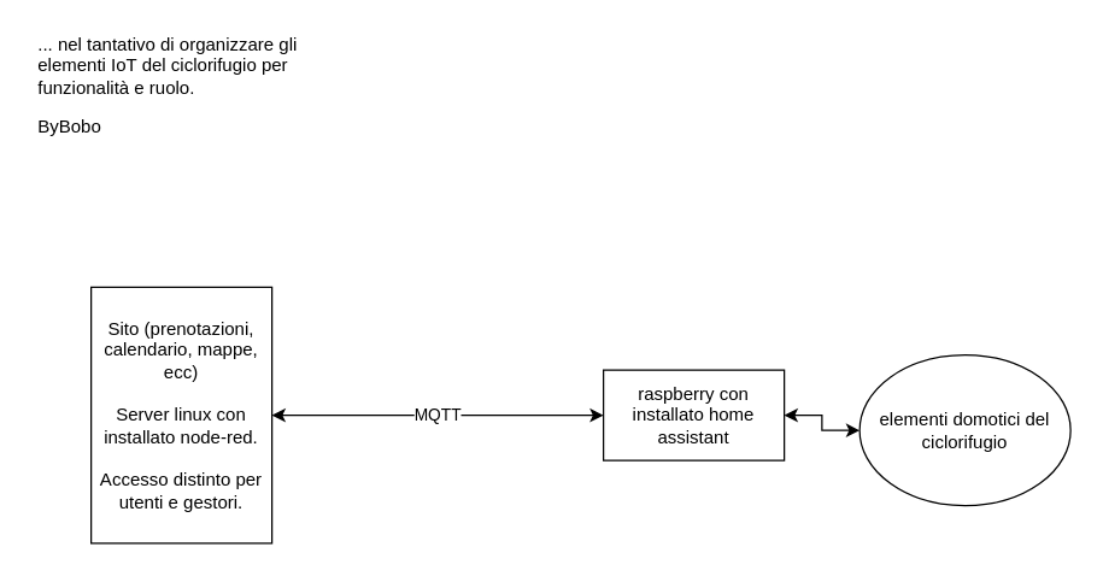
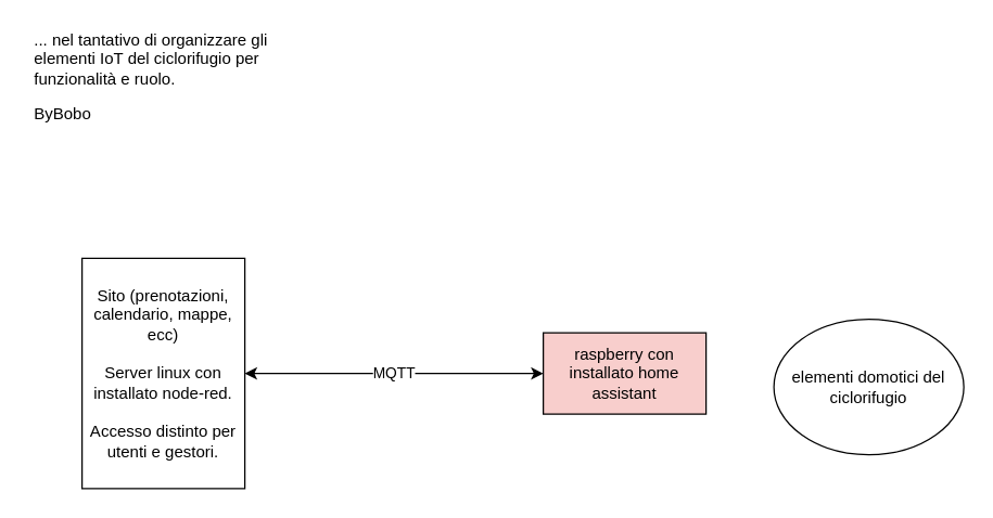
  <mxCell id="0" />
  <mxCell id="1" parent="0" />
  <mxCell id="2" value="&lt;p&gt;... nel tantativo di organizzare gli elementi IoT del ciclorifugio per funzionalità e ruolo.&lt;/p&gt;&lt;p&gt;ByBobo&lt;br&gt;&lt;/p&gt;" style="text;html=1;strokeColor=none;fillColor=none;spacing=5;spacingTop=-20;whiteSpace=wrap;overflow=hidden;rounded=0;" vertex="1" parent="1"><mxGeometry x="20" y="20" width="190" height="80" as="geometry" /></mxCell>
  <mxCell id="3" value="MQTT" style="edgeStyle=orthogonalEdgeStyle;rounded=0;orthogonalLoop=1;jettySize=auto;html=1;entryX=0;entryY=0.5;entryDx=0;entryDy=0;startArrow=classic;startFill=1;" edge="1" parent="1" source="4" target="6"><mxGeometry relative="1" as="geometry" /></mxCell>
  <mxCell id="4" value="&lt;div&gt;Sito (prenotazioni, calendario, mappe, ecc)&lt;/div&gt;&lt;div&gt;&lt;br&gt;&lt;/div&gt;&lt;div&gt;Server linux con installato node-red.&lt;/div&gt;&lt;div&gt;&lt;br&gt;&lt;/div&gt;&lt;div&gt;Accesso distinto per utenti e gestori.&lt;br&gt;&lt;/div&gt;" style="rounded=0;whiteSpace=wrap;html=1;" vertex="1" parent="1"><mxGeometry x="60" y="190" width="120" height="170" as="geometry" /></mxCell>
- <mxCell id="5" style="edgeStyle=orthogonalEdgeStyle;rounded=0;orthogonalLoop=1;jettySize=auto;html=1;entryX=0;entryY=0.5;entryDx=0;entryDy=0;startArrow=classic;startFill=1;" edge="1" parent="1" source="6" target="7"><mxGeometry relative="1" as="geometry" /></mxCell>
- <mxCell id="6" value="raspberry con installato home assistant" style="rounded=0;whiteSpace=wrap;html=1;" vertex="1" parent="1"><mxGeometry x="400" y="245" width="120" height="60" as="geometry" /></mxCell>
+ <mxCell id="6" value="raspberry con installato home assistant" style="rounded=0;whiteSpace=wrap;html=1;fillColor=#f8cecc;" vertex="1" parent="1"><mxGeometry x="400" y="245" width="120" height="60" as="geometry" /></mxCell>
  <mxCell id="7" value="elementi domotici del ciclorifugio" style="ellipse;whiteSpace=wrap;html=1;" vertex="1" parent="1"><mxGeometry x="570" y="235" width="140" height="100" as="geometry" /></mxCell>
